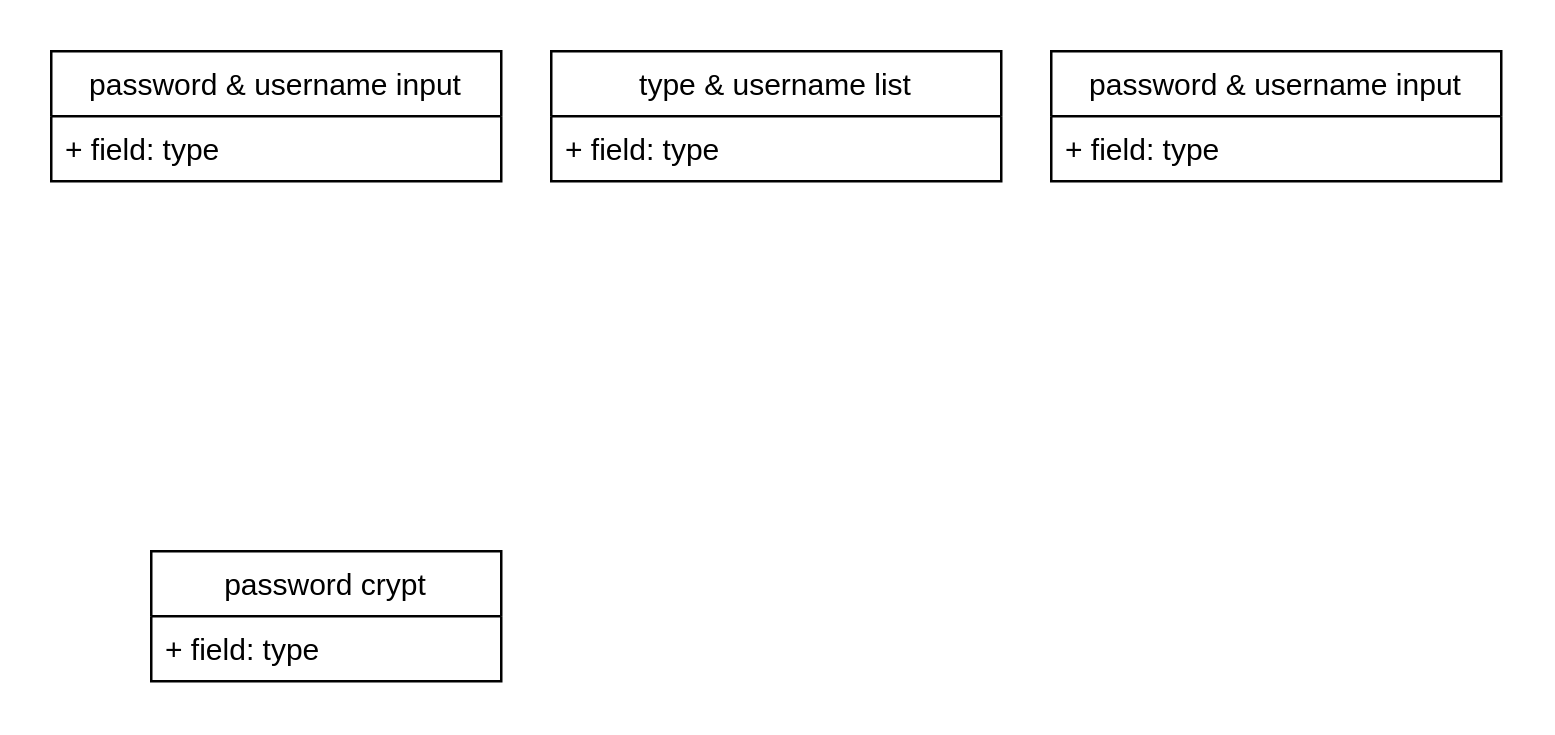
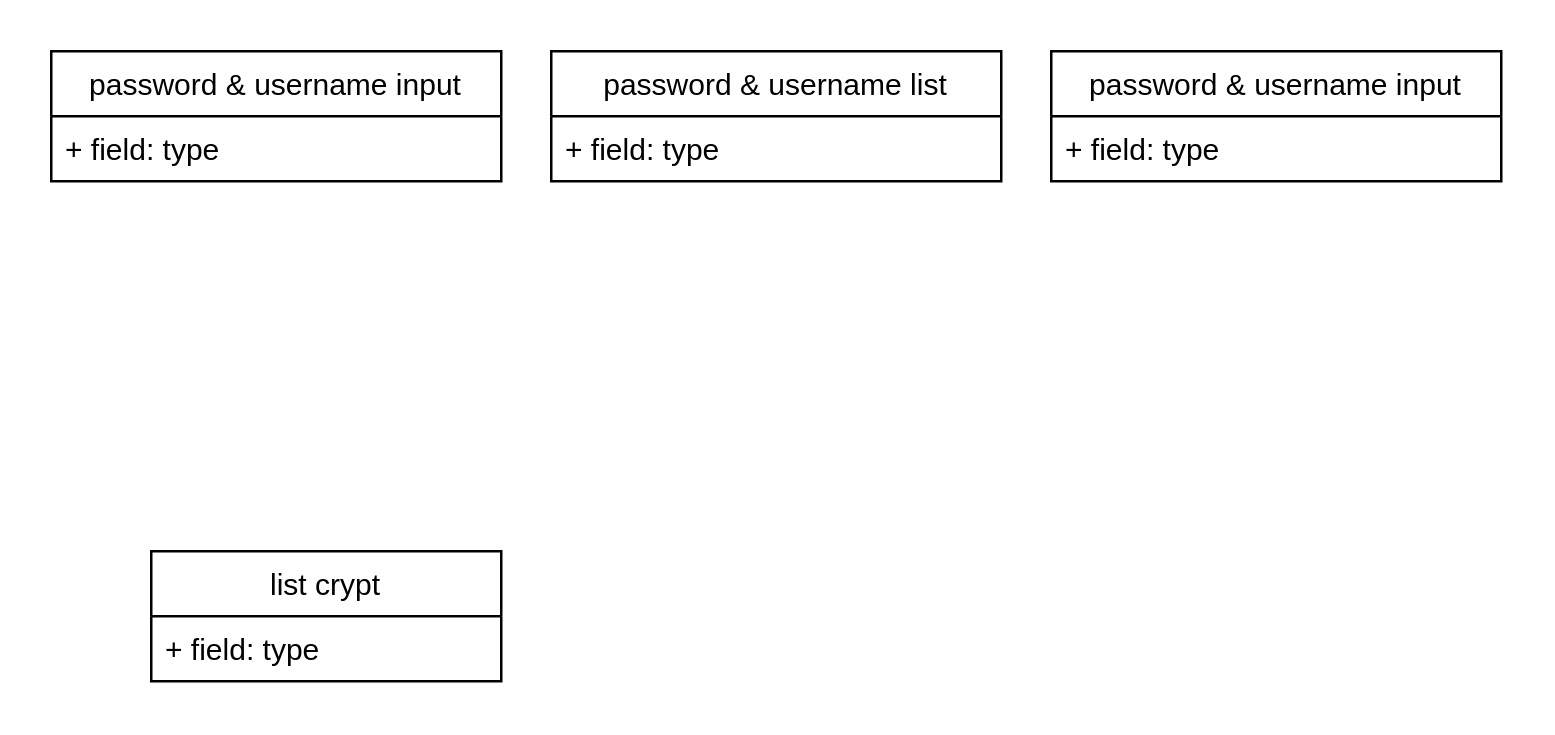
  <mxCell id="0" />
  <mxCell id="1" parent="0" />
- <mxCell id="2" value="password crypt" style="swimlane;fontStyle=0;childLayout=stackLayout;horizontal=1;startSize=26;fillColor=none;horizontalStack=0;resizeParent=1;resizeParentMax=0;resizeLast=0;collapsible=1;marginBottom=0;" vertex="1" parent="1"><mxGeometry x="60" y="220" width="140" height="52" as="geometry" /></mxCell>
+ <mxCell id="2" value="list crypt" style="swimlane;fontStyle=0;childLayout=stackLayout;horizontal=1;startSize=26;fillColor=none;horizontalStack=0;resizeParent=1;resizeParentMax=0;resizeLast=0;collapsible=1;marginBottom=0;" vertex="1" parent="1"><mxGeometry x="60" y="220" width="140" height="52" as="geometry" /></mxCell>
  <mxCell id="3" value="+ field: type" style="text;strokeColor=none;fillColor=none;align=left;verticalAlign=top;spacingLeft=4;spacingRight=4;overflow=hidden;rotatable=0;points=[[0,0.5],[1,0.5]];portConstraint=eastwest;" vertex="1" parent="2"><mxGeometry y="26" width="140" height="26" as="geometry" /></mxCell>
  <mxCell id="4" value="password &amp; username input" style="swimlane;fontStyle=0;childLayout=stackLayout;horizontal=1;startSize=26;fillColor=none;horizontalStack=0;resizeParent=1;resizeParentMax=0;resizeLast=0;collapsible=1;marginBottom=0;" vertex="1" parent="1"><mxGeometry x="20" y="20" width="180" height="52" as="geometry" /></mxCell>
  <mxCell id="5" value="+ field: type" style="text;strokeColor=none;fillColor=none;align=left;verticalAlign=top;spacingLeft=4;spacingRight=4;overflow=hidden;rotatable=0;points=[[0,0.5],[1,0.5]];portConstraint=eastwest;" vertex="1" parent="4"><mxGeometry y="26" width="180" height="26" as="geometry" /></mxCell>
- <mxCell id="6" value="type &amp; username list" style="swimlane;fontStyle=0;childLayout=stackLayout;horizontal=1;startSize=26;fillColor=none;horizontalStack=0;resizeParent=1;resizeParentMax=0;resizeLast=0;collapsible=1;marginBottom=0;" vertex="1" parent="1"><mxGeometry x="220" y="20" width="180" height="52" as="geometry" /></mxCell>
+ <mxCell id="6" value="password &amp; username list" style="swimlane;fontStyle=0;childLayout=stackLayout;horizontal=1;startSize=26;fillColor=none;horizontalStack=0;resizeParent=1;resizeParentMax=0;resizeLast=0;collapsible=1;marginBottom=0;" vertex="1" parent="1"><mxGeometry x="220" y="20" width="180" height="52" as="geometry" /></mxCell>
  <mxCell id="7" value="+ field: type" style="text;strokeColor=none;fillColor=none;align=left;verticalAlign=top;spacingLeft=4;spacingRight=4;overflow=hidden;rotatable=0;points=[[0,0.5],[1,0.5]];portConstraint=eastwest;" vertex="1" parent="6"><mxGeometry y="26" width="180" height="26" as="geometry" /></mxCell>
  <mxCell id="8" value="password &amp; username input" style="swimlane;fontStyle=0;childLayout=stackLayout;horizontal=1;startSize=26;fillColor=none;horizontalStack=0;resizeParent=1;resizeParentMax=0;resizeLast=0;collapsible=1;marginBottom=0;" vertex="1" parent="1"><mxGeometry x="420" y="20" width="180" height="52" as="geometry" /></mxCell>
  <mxCell id="9" value="+ field: type" style="text;strokeColor=none;fillColor=none;align=left;verticalAlign=top;spacingLeft=4;spacingRight=4;overflow=hidden;rotatable=0;points=[[0,0.5],[1,0.5]];portConstraint=eastwest;" vertex="1" parent="8"><mxGeometry y="26" width="180" height="26" as="geometry" /></mxCell>
